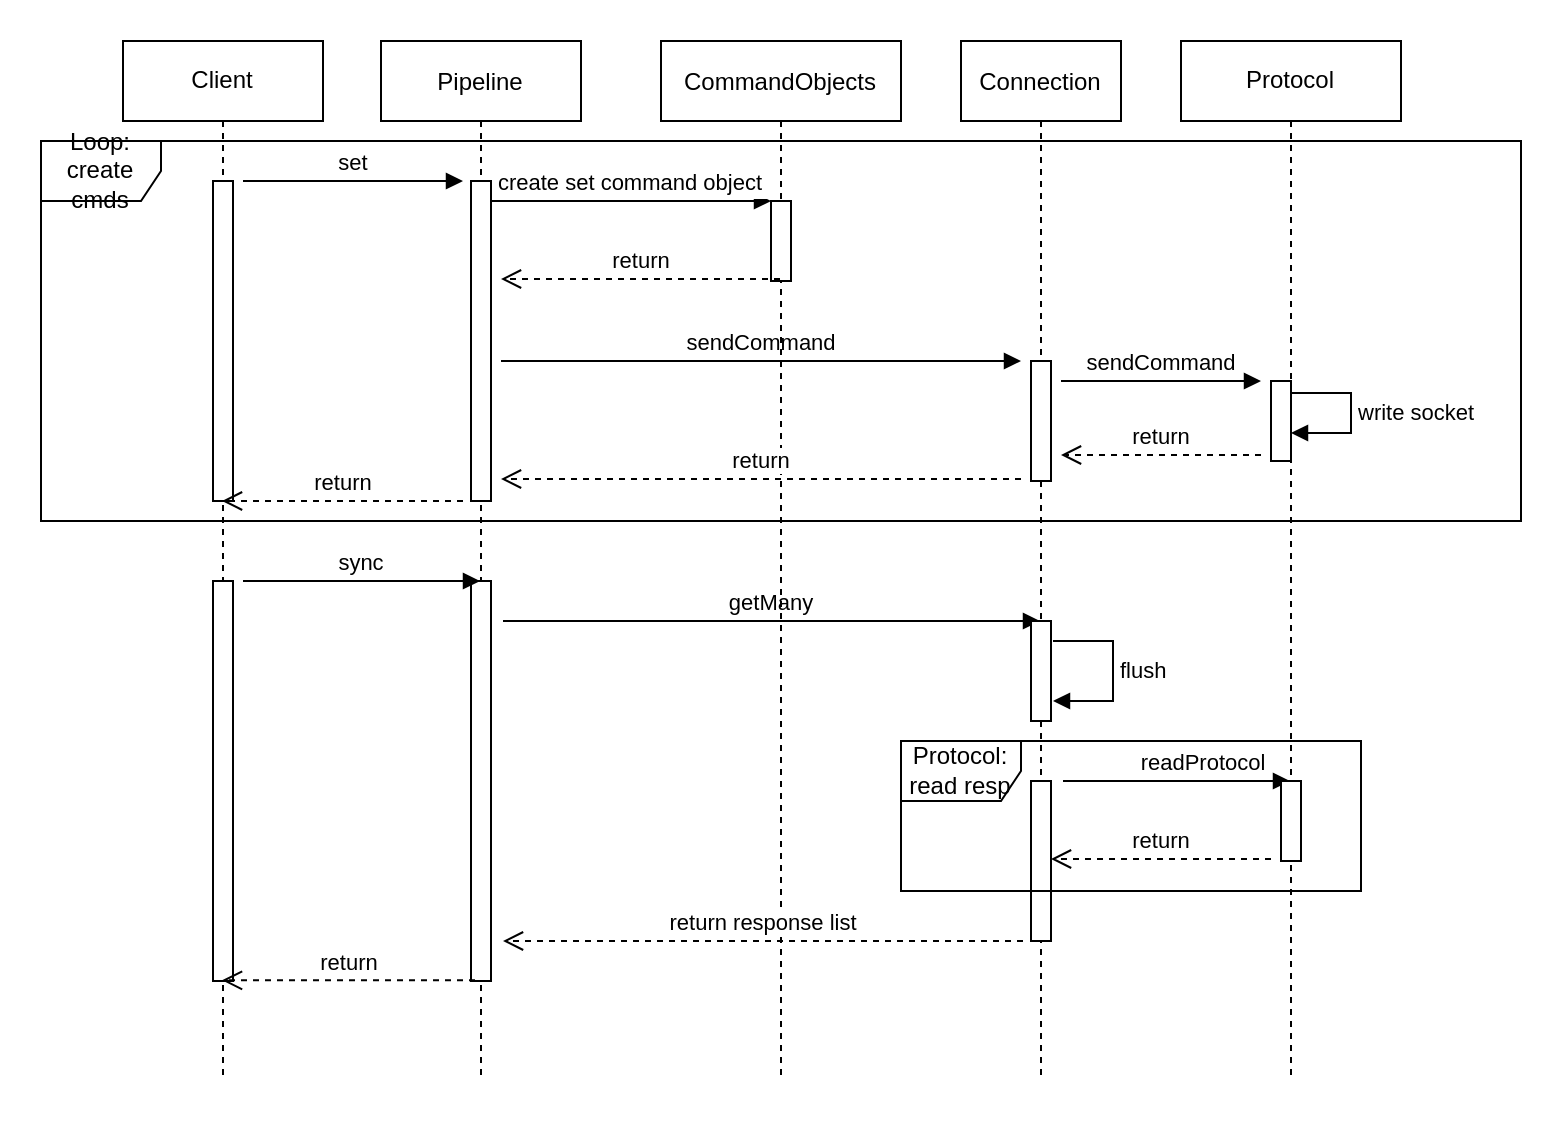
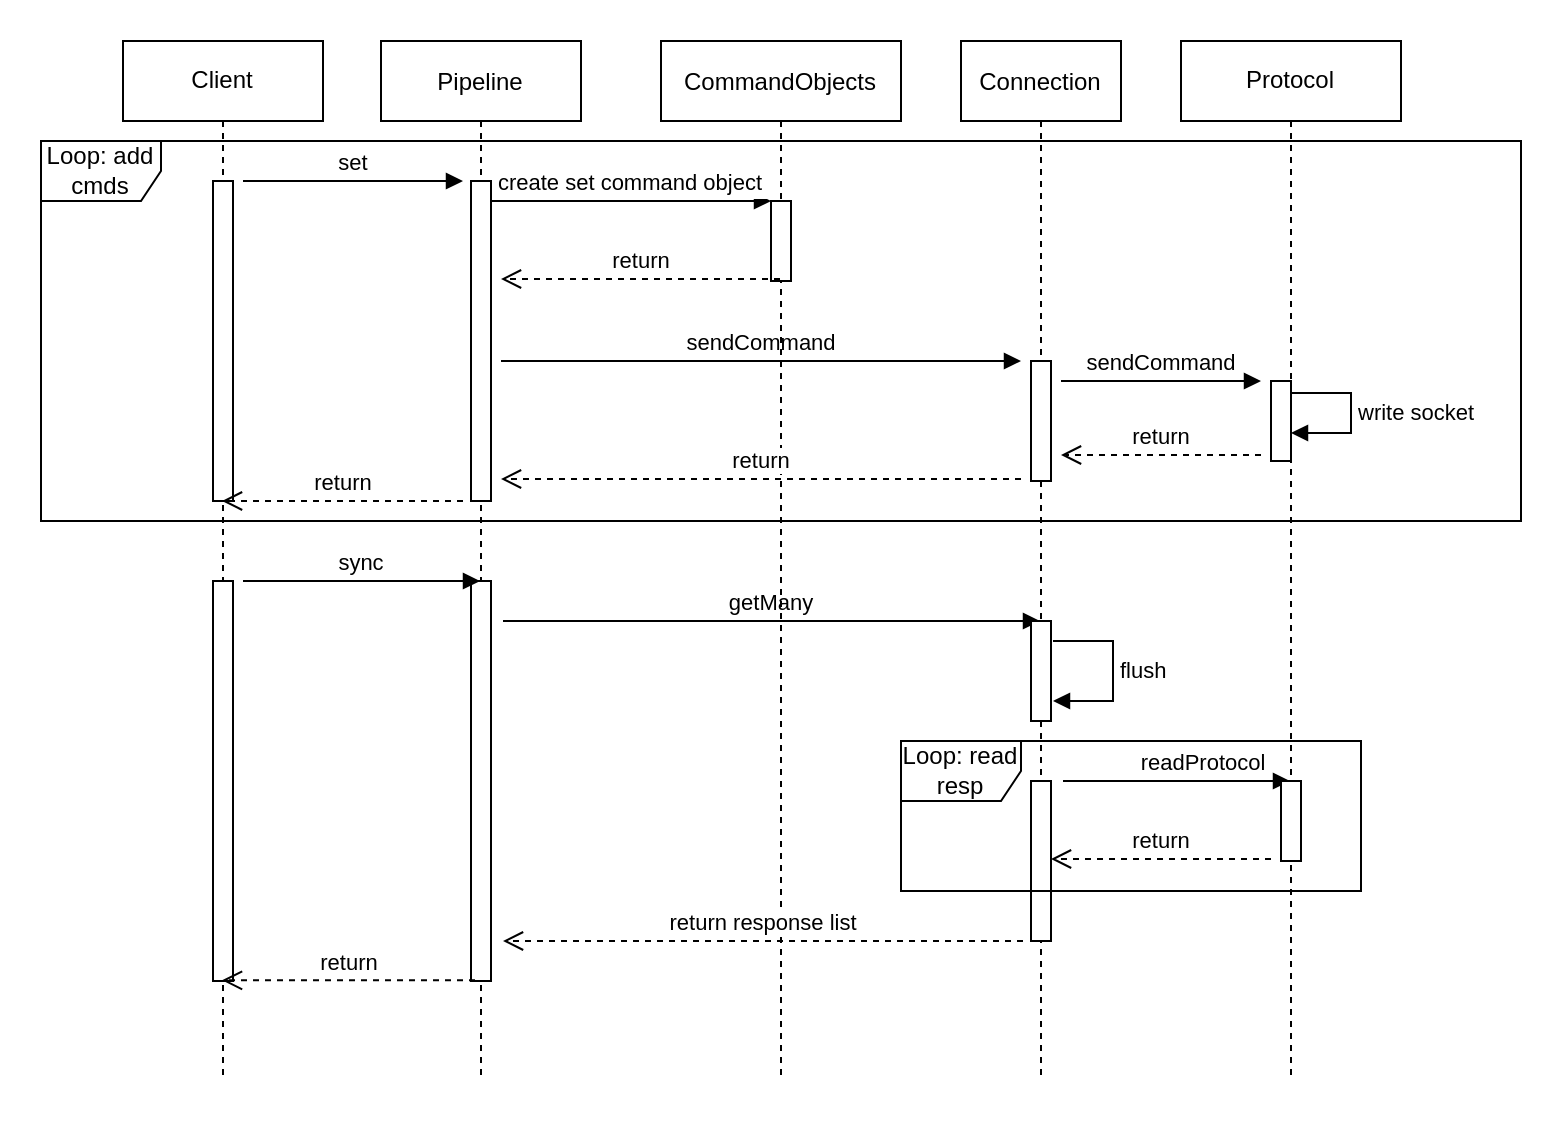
  <mxCell id="0" />
  <mxCell id="1" parent="0" />
  <mxCell id="2" value="Pipeline" style="shape=umlLifeline;perimeter=lifelinePerimeter;container=1;collapsible=0;recursiveResize=0;rounded=0;shadow=0;strokeWidth=1;" parent="1" vertex="1"><mxGeometry x="190" y="20" width="100" height="520" as="geometry" /></mxCell>
  <mxCell id="3" value="" style="points=[];perimeter=orthogonalPerimeter;rounded=0;shadow=0;strokeWidth=1;" parent="2" vertex="1"><mxGeometry x="45" y="70" width="10" height="160" as="geometry" /></mxCell>
  <mxCell id="4" value="sendCommand" style="html=1;verticalAlign=bottom;endArrow=block;rounded=0;" edge="1" parent="2"><mxGeometry width="80" relative="1" as="geometry"><mxPoint x="60" y="160" as="sourcePoint" /><mxPoint x="320" y="160" as="targetPoint" /></mxGeometry></mxCell>
  <mxCell id="5" value="" style="html=1;points=[];perimeter=orthogonalPerimeter;" vertex="1" parent="2"><mxGeometry x="45" y="270" width="10" height="200" as="geometry" /></mxCell>
  <mxCell id="6" value="getMany" style="html=1;verticalAlign=bottom;endArrow=block;rounded=0;" edge="1" parent="2" target="11"><mxGeometry width="80" relative="1" as="geometry"><mxPoint x="61" y="290" as="sourcePoint" /><mxPoint x="271" y="290" as="targetPoint" /></mxGeometry></mxCell>
  <mxCell id="7" value="CommandObjects" style="shape=umlLifeline;perimeter=lifelinePerimeter;container=1;collapsible=0;recursiveResize=0;rounded=0;shadow=0;strokeWidth=1;" parent="1" vertex="1"><mxGeometry x="330" y="20" width="120" height="520" as="geometry" /></mxCell>
  <mxCell id="8" value="" style="html=1;points=[];perimeter=orthogonalPerimeter;" vertex="1" parent="7"><mxGeometry x="55" y="80" width="10" height="40" as="geometry" /></mxCell>
  <mxCell id="9" value="return response list" style="html=1;verticalAlign=bottom;endArrow=open;dashed=1;endSize=8;rounded=0;" edge="1" parent="7"><mxGeometry relative="1" as="geometry"><mxPoint x="181" y="450" as="sourcePoint" /><mxPoint x="-79" y="450" as="targetPoint" /></mxGeometry></mxCell>
  <mxCell id="10" value="create set command object" style="verticalAlign=bottom;endArrow=block;entryX=0;entryY=0;shadow=0;strokeWidth=1;" parent="1" source="3" edge="1"><mxGeometry relative="1" as="geometry"><mxPoint x="345" y="100" as="sourcePoint" /><mxPoint x="385" y="100" as="targetPoint" /></mxGeometry></mxCell>
  <mxCell id="11" value="Connection" style="shape=umlLifeline;perimeter=lifelinePerimeter;container=1;collapsible=0;recursiveResize=0;rounded=0;shadow=0;strokeWidth=1;" vertex="1" parent="1"><mxGeometry x="480" y="20" width="80" height="520" as="geometry" /></mxCell>
  <mxCell id="12" value="" style="points=[];perimeter=orthogonalPerimeter;rounded=0;shadow=0;strokeWidth=1;" vertex="1" parent="11"><mxGeometry x="35" y="160" width="10" height="60" as="geometry" /></mxCell>
  <mxCell id="13" value="sendCommand" style="html=1;verticalAlign=bottom;endArrow=block;rounded=0;" edge="1" parent="11"><mxGeometry width="80" relative="1" as="geometry"><mxPoint x="50" y="170" as="sourcePoint" /><mxPoint x="150" y="170" as="targetPoint" /></mxGeometry></mxCell>
  <mxCell id="14" value="return" style="html=1;verticalAlign=bottom;endArrow=open;dashed=1;endSize=8;rounded=0;" edge="1" parent="11"><mxGeometry relative="1" as="geometry"><mxPoint x="150" y="207" as="sourcePoint" /><mxPoint x="50" y="207" as="targetPoint" /></mxGeometry></mxCell>
  <mxCell id="15" value="" style="html=1;points=[];perimeter=orthogonalPerimeter;" vertex="1" parent="11"><mxGeometry x="35" y="290" width="10" height="50" as="geometry" /></mxCell>
  <mxCell id="16" value="readProtocol" style="html=1;verticalAlign=bottom;endArrow=block;rounded=0;" edge="1" parent="11" target="20"><mxGeometry x="0.234" width="80" relative="1" as="geometry"><mxPoint x="51" y="370" as="sourcePoint" /><mxPoint x="164.5" y="370" as="targetPoint" /><mxPoint as="offset" /></mxGeometry></mxCell>
  <mxCell id="17" value="flush" style="edgeStyle=orthogonalEdgeStyle;html=1;align=left;spacingLeft=2;endArrow=block;rounded=0;" edge="1" parent="11"><mxGeometry relative="1" as="geometry"><mxPoint x="46" y="300" as="sourcePoint" /><Array as="points"><mxPoint x="76" y="300" /><mxPoint x="76" y="330" /></Array><mxPoint x="46" y="330" as="targetPoint" /></mxGeometry></mxCell>
  <mxCell id="18" value="" style="html=1;points=[];perimeter=orthogonalPerimeter;" vertex="1" parent="11"><mxGeometry x="35" y="370" width="10" height="80" as="geometry" /></mxCell>
  <mxCell id="19" value="return" style="html=1;verticalAlign=bottom;endArrow=open;dashed=1;endSize=8;rounded=0;" edge="1" parent="1" source="7"><mxGeometry relative="1" as="geometry"><mxPoint x="380" y="180" as="sourcePoint" /><mxPoint x="250" y="139" as="targetPoint" /></mxGeometry></mxCell>
  <mxCell id="20" value="Protocol" style="shape=umlLifeline;perimeter=lifelinePerimeter;whiteSpace=wrap;html=1;container=1;collapsible=0;recursiveResize=0;outlineConnect=0;" vertex="1" parent="1"><mxGeometry x="590" y="20" width="110" height="520" as="geometry" /></mxCell>
  <mxCell id="21" value="" style="html=1;points=[];perimeter=orthogonalPerimeter;" vertex="1" parent="20"><mxGeometry x="45" y="170" width="10" height="40" as="geometry" /></mxCell>
  <mxCell id="22" value="" style="html=1;points=[];perimeter=orthogonalPerimeter;" vertex="1" parent="20"><mxGeometry x="50" y="370" width="10" height="40" as="geometry" /></mxCell>
  <mxCell id="23" value="return" style="html=1;verticalAlign=bottom;endArrow=open;dashed=1;endSize=8;rounded=0;" edge="1" parent="20"><mxGeometry relative="1" as="geometry"><mxPoint x="45" y="409" as="sourcePoint" /><mxPoint x="-65" y="409" as="targetPoint" /></mxGeometry></mxCell>
  <mxCell id="24" value="return" style="html=1;verticalAlign=bottom;endArrow=open;dashed=1;endSize=8;rounded=0;" edge="1" parent="1"><mxGeometry relative="1" as="geometry"><mxPoint x="510" y="239" as="sourcePoint" /><mxPoint x="250" y="239" as="targetPoint" /></mxGeometry></mxCell>
  <mxCell id="25" value="write socket" style="edgeStyle=orthogonalEdgeStyle;html=1;align=left;spacingLeft=2;endArrow=block;rounded=0;" edge="1" parent="1"><mxGeometry relative="1" as="geometry"><mxPoint x="645" y="196" as="sourcePoint" /><Array as="points"><mxPoint x="675" y="196" /></Array><mxPoint x="645" y="216" as="targetPoint" /></mxGeometry></mxCell>
  <mxCell id="26" value="Client" style="shape=umlLifeline;perimeter=lifelinePerimeter;whiteSpace=wrap;html=1;container=1;collapsible=0;recursiveResize=0;outlineConnect=0;" vertex="1" parent="1"><mxGeometry x="61" y="20" width="100" height="520" as="geometry" /></mxCell>
  <mxCell id="27" value="" style="html=1;points=[];perimeter=orthogonalPerimeter;" vertex="1" parent="26"><mxGeometry x="45" y="70" width="10" height="160" as="geometry" /></mxCell>
  <mxCell id="28" value="set" style="html=1;verticalAlign=bottom;endArrow=block;rounded=0;" edge="1" parent="26"><mxGeometry width="80" relative="1" as="geometry"><mxPoint x="60" y="70" as="sourcePoint" /><mxPoint x="170" y="70" as="targetPoint" /></mxGeometry></mxCell>
  <mxCell id="29" value="return" style="html=1;verticalAlign=bottom;endArrow=open;dashed=1;endSize=8;rounded=0;" edge="1" parent="26" target="26"><mxGeometry relative="1" as="geometry"><mxPoint x="170" y="230" as="sourcePoint" /><mxPoint x="90" y="230" as="targetPoint" /></mxGeometry></mxCell>
  <mxCell id="30" value="" style="html=1;points=[];perimeter=orthogonalPerimeter;" vertex="1" parent="26"><mxGeometry x="45" y="270" width="10" height="200" as="geometry" /></mxCell>
  <mxCell id="31" value="sync" style="html=1;verticalAlign=bottom;endArrow=block;rounded=0;" edge="1" parent="26" target="2"><mxGeometry width="80" relative="1" as="geometry"><mxPoint x="60" y="270" as="sourcePoint" /><mxPoint x="140" y="270" as="targetPoint" /><Array as="points"><mxPoint x="120" y="270" /></Array></mxGeometry></mxCell>
- <mxCell id="32" value="Loop: create cmds" style="shape=umlFrame;whiteSpace=wrap;html=1;" vertex="1" parent="1"><mxGeometry x="20" y="70" width="740" height="190" as="geometry" /></mxCell>
- <mxCell id="33" value="Protocol: read resp" style="shape=umlFrame;whiteSpace=wrap;html=1;" vertex="1" parent="1"><mxGeometry x="450" y="370" width="230" height="75" as="geometry" /></mxCell>
+ <mxCell id="32" value="Loop: add cmds" style="shape=umlFrame;whiteSpace=wrap;html=1;" vertex="1" parent="1"><mxGeometry x="20" y="70" width="740" height="190" as="geometry" /></mxCell>
+ <mxCell id="33" value="Loop: read resp" style="shape=umlFrame;whiteSpace=wrap;html=1;" vertex="1" parent="1"><mxGeometry x="450" y="370" width="230" height="75" as="geometry" /></mxCell>
  <mxCell id="34" value="return" style="html=1;verticalAlign=bottom;endArrow=open;dashed=1;endSize=8;rounded=0;exitX=0.47;exitY=0.982;exitDx=0;exitDy=0;exitPerimeter=0;" edge="1" parent="1"><mxGeometry relative="1" as="geometry"><mxPoint x="237" y="489.64" as="sourcePoint" /><mxPoint x="110.5" y="489.64" as="targetPoint" /></mxGeometry></mxCell>
